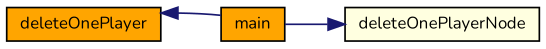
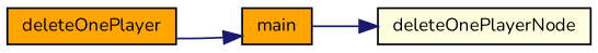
  digraph {
    fontname=Nunito
    rankdir=RL
    node [color=black fillcolor=orange fontname=Nunito fontsize=10 shape=record style=filled]
    edge [color=midnightblue dir=back fontname=Nunito fontsize=10 labelfontname=Helvetica labelfontsize=10 style=solid]
    n1 [fillcolor=lightyellow fontcolor=black height=0.2 label=deleteOnePlayerNode width=0.4]
    n2 [height=0.2 label=main width=0.4]
    n3 [height=0.2 label=deleteOnePlayer width=0.4]
    n1 -> n2
-   n3 -> n2
+   n2 -> n3
  }
